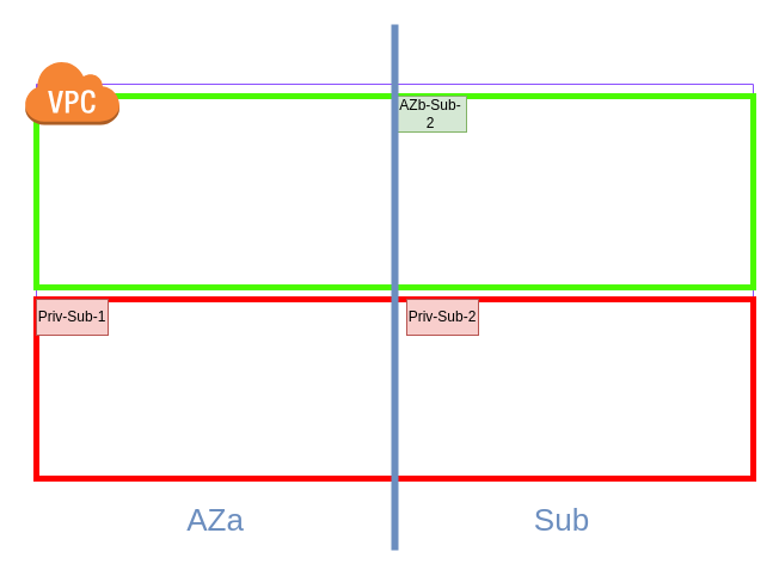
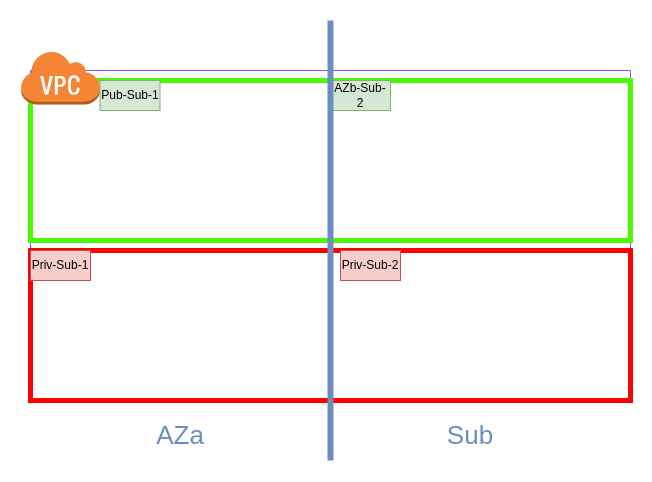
  <mxCell id="0" />
  <mxCell id="1" parent="0" />
  <mxCell id="2" value="VPC" style="points=[[0,0],[0.25,0],[0.5,0],[0.75,0],[1,0],[1,0.25],[1,0.5],[1,0.75],[1,1],[0.75,1],[0.5,1],[0.25,1],[0,1],[0,0.75],[0,0.5],[0,0.25]];outlineConnect=0;gradientColor=none;html=1;whiteSpace=wrap;fontSize=12;fontStyle=0;container=1;pointerEvents=0;collapsible=0;recursiveResize=0;shape=mxgraph.aws4.group;grIcon=mxgraph.aws4.group_vpc2;strokeColor=#8C4FFF;fillColor=none;verticalAlign=top;align=left;spacingLeft=30;fontColor=#AAB7B8;dashed=0;" vertex="1" parent="1"><mxGeometry x="30" y="70" width="600" height="330" as="geometry" /></mxCell>
  <mxCell id="3" value="" style="rounded=0;whiteSpace=wrap;html=1;strokeColor=light-dark(#4bfa00, #ededed);strokeWidth=5;" vertex="1" parent="2"><mxGeometry y="10" width="300" height="160" as="geometry" /></mxCell>
  <mxCell id="4" value="" style="outlineConnect=0;dashed=0;verticalLabelPosition=bottom;verticalAlign=top;align=center;html=1;shape=mxgraph.aws3.virtual_private_cloud;fillColor=#F58534;gradientColor=none;" vertex="1" parent="2"><mxGeometry x="-10" y="-20" width="79.5" height="54" as="geometry" /></mxCell>
  <mxCell id="5" value="" style="rounded=0;whiteSpace=wrap;html=1;strokeColor=#FF0000;perimeterSpacing=0;strokeWidth=5;" vertex="1" parent="2"><mxGeometry y="180" width="300" height="150" as="geometry" /></mxCell>
  <mxCell id="6" value="" style="rounded=0;whiteSpace=wrap;html=1;strokeColor=light-dark(#4bfa00, #ededed);strokeWidth=5;" vertex="1" parent="2"><mxGeometry x="300" y="10" width="300" height="160" as="geometry" /></mxCell>
  <mxCell id="7" value="" style="rounded=0;whiteSpace=wrap;html=1;strokeColor=#FF0000;perimeterSpacing=0;strokeWidth=5;" vertex="1" parent="2"><mxGeometry x="300" y="180" width="300" height="150" as="geometry" /></mxCell>
  <mxCell id="8" value="Priv-Sub-1" style="text;html=1;align=center;verticalAlign=middle;whiteSpace=wrap;rounded=0;fillColor=#f8cecc;strokeColor=#b85450;" vertex="1" parent="2"><mxGeometry y="180" width="60" height="30" as="geometry" /></mxCell>
  <mxCell id="9" value="Priv-Sub-2" style="text;html=1;align=center;verticalAlign=middle;whiteSpace=wrap;rounded=0;fillColor=#f8cecc;strokeColor=#b85450;" vertex="1" parent="2"><mxGeometry x="310" y="180" width="60" height="30" as="geometry" /></mxCell>
+ <mxCell id="10" value="Pub-Sub-1" style="text;html=1;align=center;verticalAlign=middle;whiteSpace=wrap;rounded=0;fillColor=#d5e8d4;strokeColor=#82b366;" vertex="1" parent="2"><mxGeometry x="69.5" y="10" width="60" height="30" as="geometry" /></mxCell>
  <mxCell id="11" value="AZb-Sub-2" style="text;html=1;align=center;verticalAlign=middle;whiteSpace=wrap;rounded=0;fillColor=#d5e8d4;strokeColor=#82b366;" vertex="1" parent="2"><mxGeometry x="300" y="10" width="60" height="30" as="geometry" /></mxCell>
  <mxCell id="12" value="" style="endArrow=none;html=1;rounded=0;fillColor=#dae8fc;strokeColor=#6c8ebf;strokeWidth=6;" edge="1" parent="1"><mxGeometry width="50" height="50" relative="1" as="geometry"><mxPoint x="330" y="460" as="sourcePoint" /><mxPoint x="330" y="20" as="targetPoint" /></mxGeometry></mxCell>
  <mxCell id="13" value="AZa" style="text;html=1;align=center;verticalAlign=middle;whiteSpace=wrap;rounded=0;fontSize=26;fontColor=light-dark(#6c8ebf, #ededed);" vertex="1" parent="1"><mxGeometry x="150" y="420" width="60" height="30" as="geometry" /></mxCell>
  <mxCell id="14" value="Sub" style="text;html=1;align=center;verticalAlign=middle;whiteSpace=wrap;rounded=0;labelBackgroundColor=default;fontSize=26;fontColor=light-dark(#6c8ebf, #ededed);" vertex="1" parent="1"><mxGeometry x="440" y="410" width="60" height="50" as="geometry" /></mxCell>
